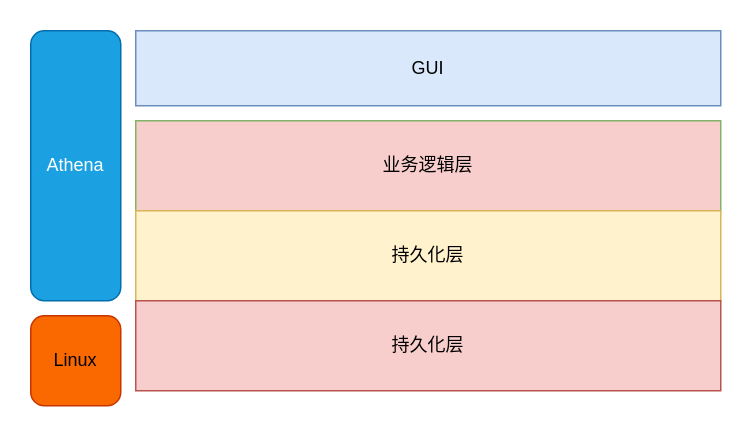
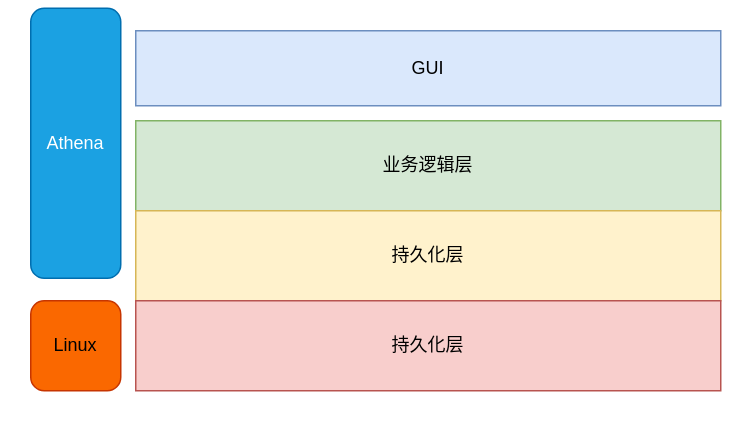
  <mxCell id="0" />
  <mxCell id="1" parent="0" />
  <mxCell id="2" value="GUI" style="rounded=0;whiteSpace=wrap;html=1;fillColor=#dae8fc;strokeColor=#6c8ebf;" vertex="1" parent="1"><mxGeometry x="90" y="20" width="390" height="50" as="geometry" /></mxCell>
- <mxCell id="3" value="业务逻辑层" style="rounded=0;whiteSpace=wrap;html=1;fillColor=#f8cecc;strokeColor=#82b366;" vertex="1" parent="1"><mxGeometry x="90" y="80" width="390" height="60" as="geometry" /></mxCell>
+ <mxCell id="3" value="业务逻辑层" style="rounded=0;whiteSpace=wrap;html=1;fillColor=#d5e8d4;strokeColor=#82b366;" vertex="1" parent="1"><mxGeometry x="90" y="80" width="390" height="60" as="geometry" /></mxCell>
  <mxCell id="4" value="持久化层" style="rounded=0;whiteSpace=wrap;html=1;fillColor=#fff2cc;strokeColor=#d6b656;" vertex="1" parent="1"><mxGeometry x="90" y="140" width="390" height="60" as="geometry" /></mxCell>
  <mxCell id="5" value="持久化层" style="rounded=0;whiteSpace=wrap;html=1;fillColor=#f8cecc;strokeColor=#b85450;" vertex="1" parent="1"><mxGeometry x="90" y="200" width="390" height="60" as="geometry" /></mxCell>
- <mxCell id="6" value="Athena" style="rounded=1;whiteSpace=wrap;html=1;fillColor=#1ba1e2;fontColor=#ffffff;strokeColor=#006EAF;" vertex="1" parent="1"><mxGeometry x="20" y="20" width="60" height="180" as="geometry" /></mxCell>
- <mxCell id="7" value="Linux" style="rounded=1;whiteSpace=wrap;html=1;fillColor=#fa6800;fontColor=#000000;strokeColor=#C73500;" vertex="1" parent="1"><mxGeometry x="20" y="210" width="60" height="60" as="geometry" /></mxCell>
+ <mxCell id="6" value="Athena" style="rounded=1;whiteSpace=wrap;html=1;fillColor=#1ba1e2;fontColor=#ffffff;strokeColor=#006EAF;" vertex="1" parent="1"><mxGeometry x="20" y="5" width="60" height="180" as="geometry" /></mxCell>
+ <mxCell id="7" value="Linux" style="rounded=1;whiteSpace=wrap;html=1;fillColor=#fa6800;fontColor=#000000;strokeColor=#C73500;" vertex="1" parent="1"><mxGeometry x="20" y="200" width="60" height="60" as="geometry" /></mxCell>
